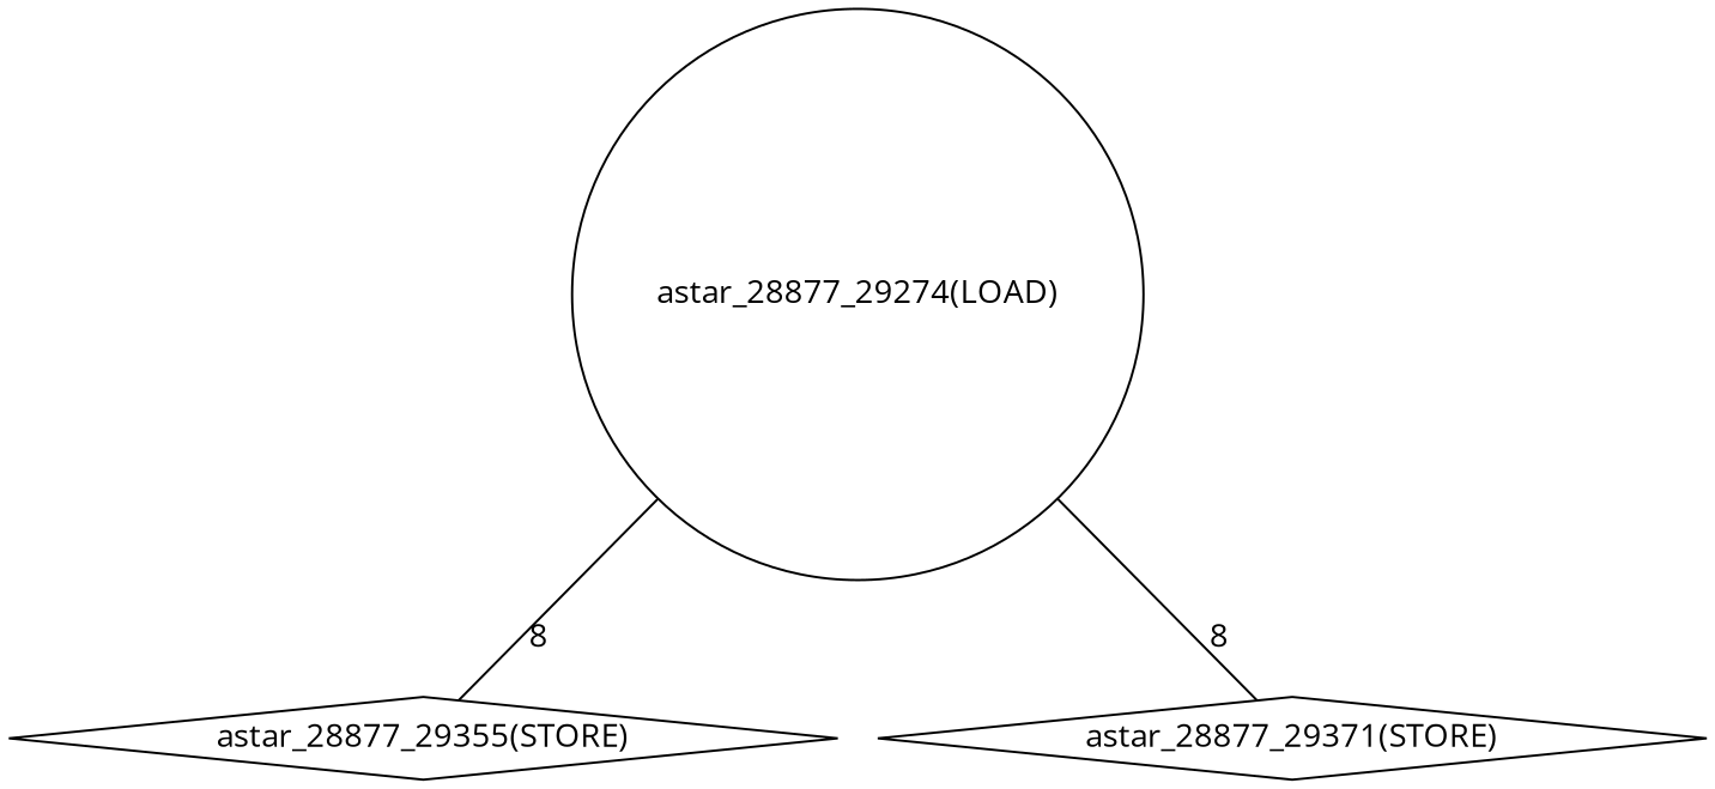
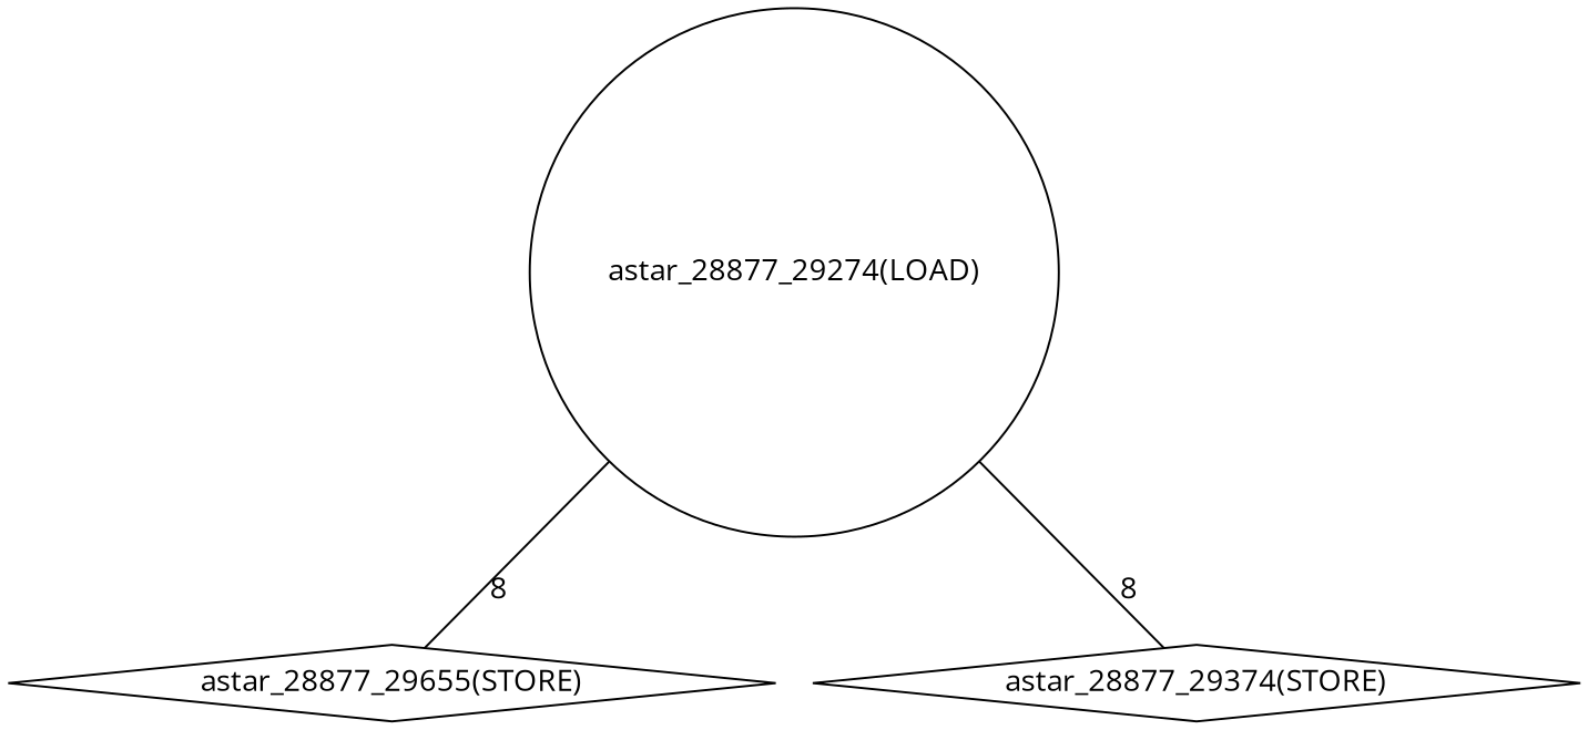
  graph {
    fontname="Open Sans"
    node [fontname="Open Sans" shape=diamond]
    edge [fontname="Open Sans"]
    n1 [label="astar_28877_29274(LOAD)" shape=circle]
-   n2 [label="astar_28877_29355(STORE)"]
-   n3 [label="astar_28877_29371(STORE)"]
+   n2 [label="astar_28877_29655(STORE)"]
+   n3 [label="astar_28877_29374(STORE)"]
    n1 -- n2 [label=8]
    n1 -- n3 [label=8]
  }
